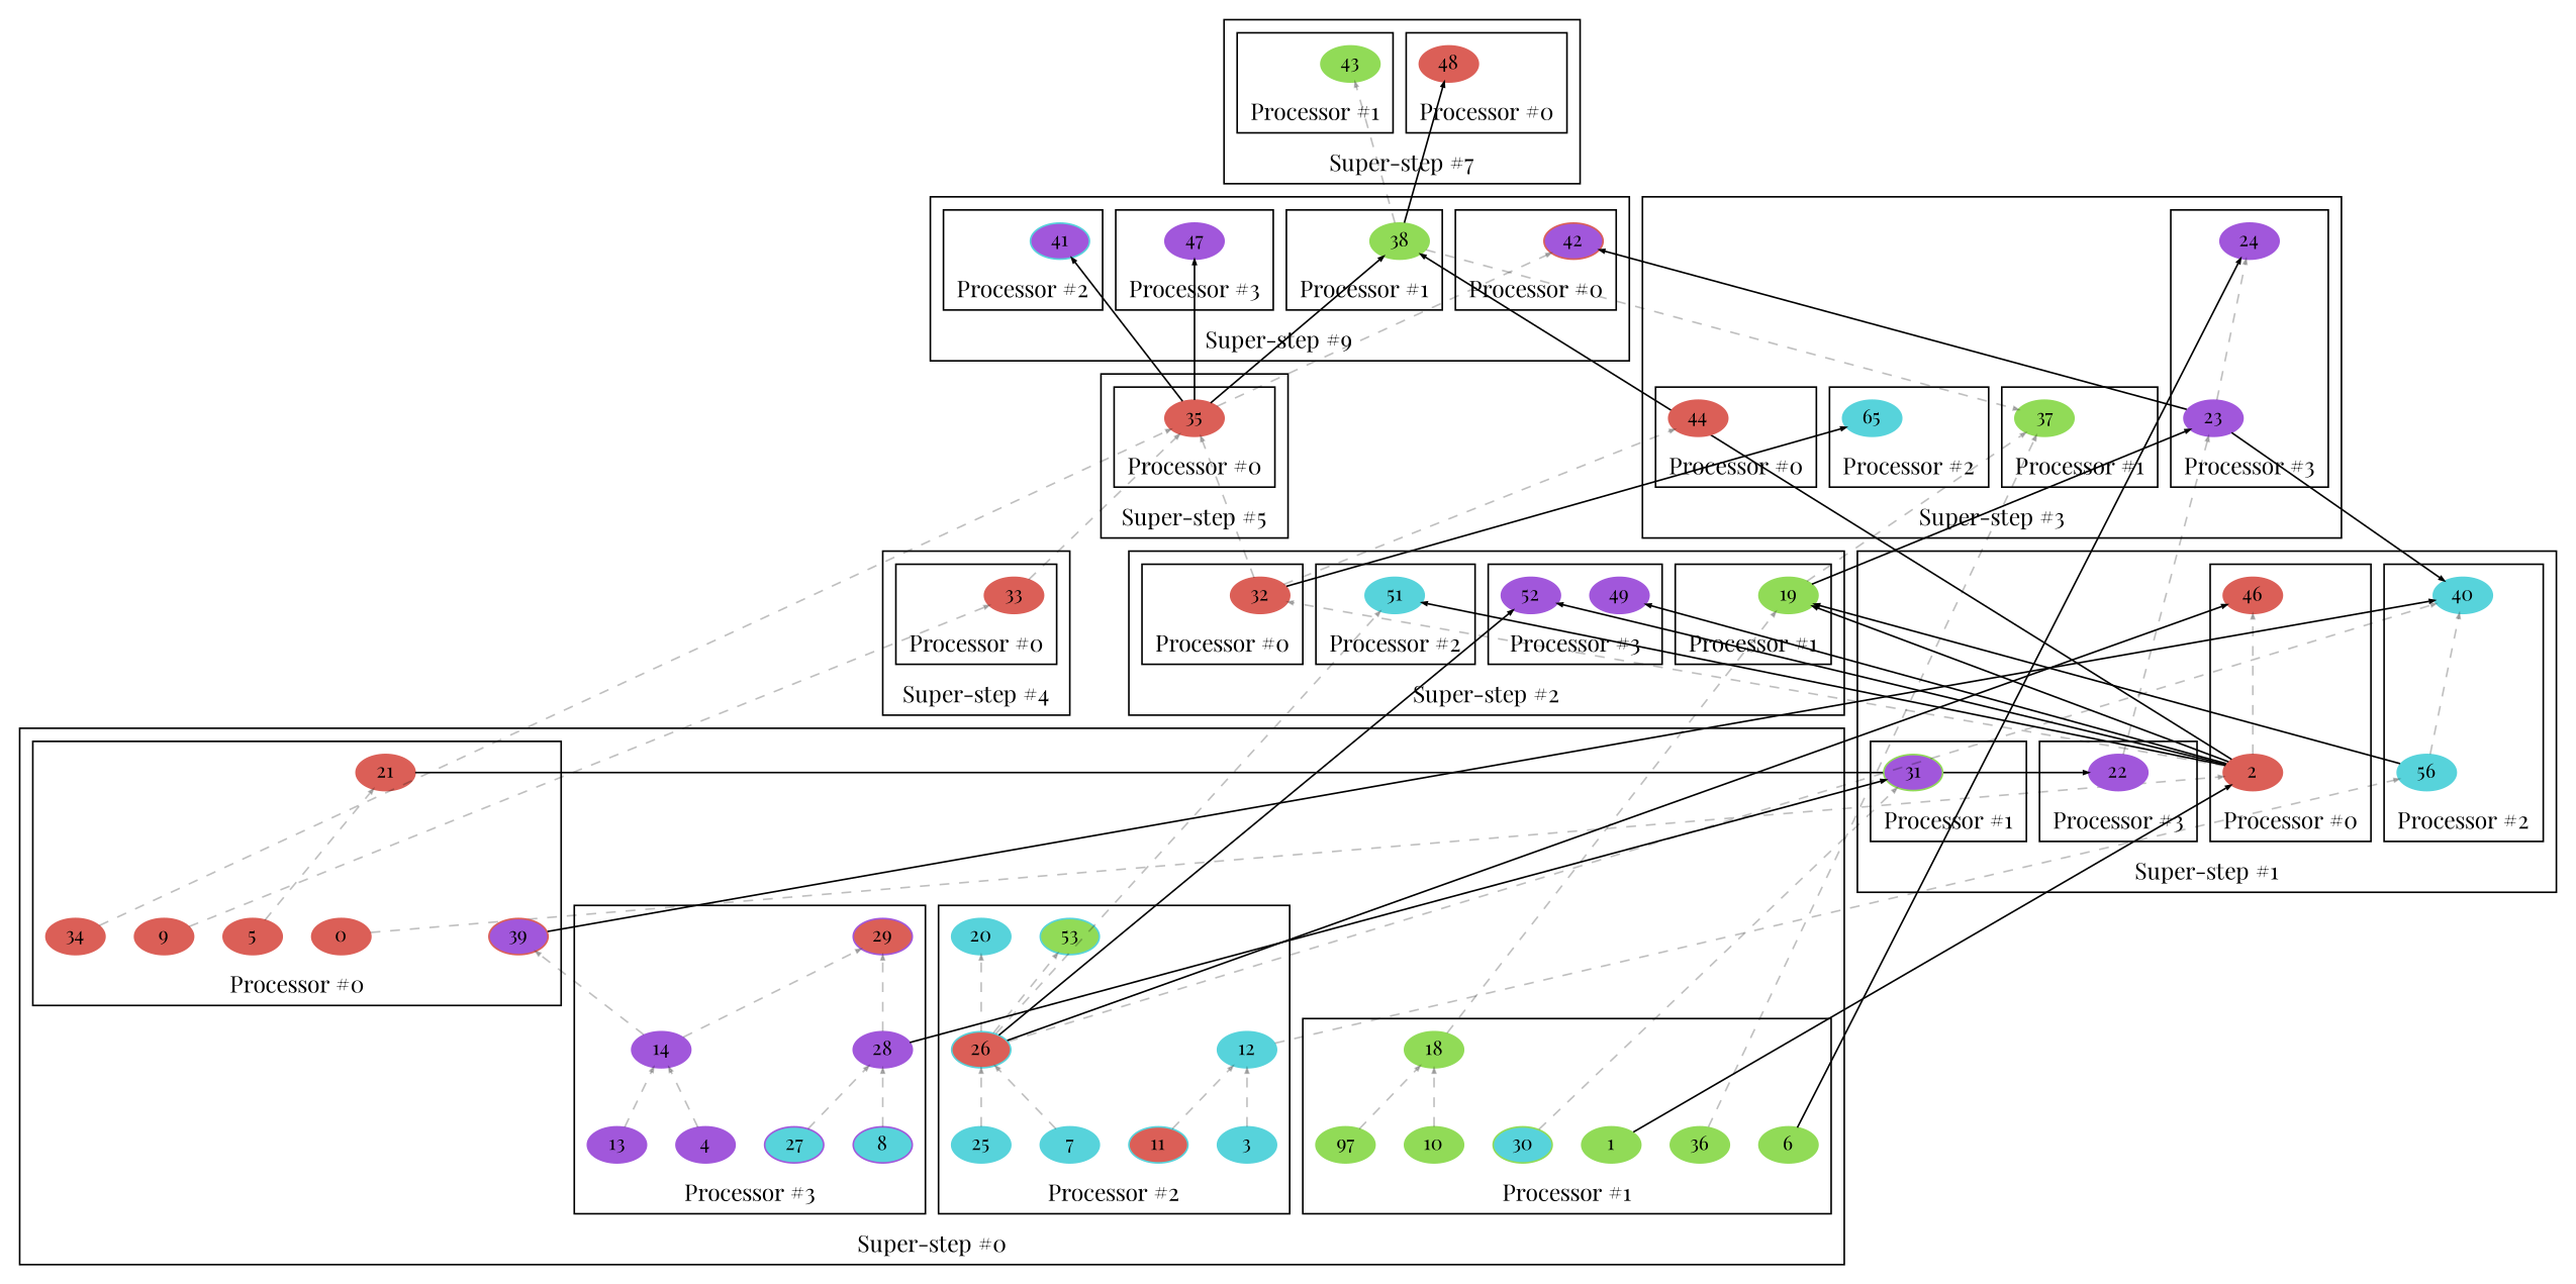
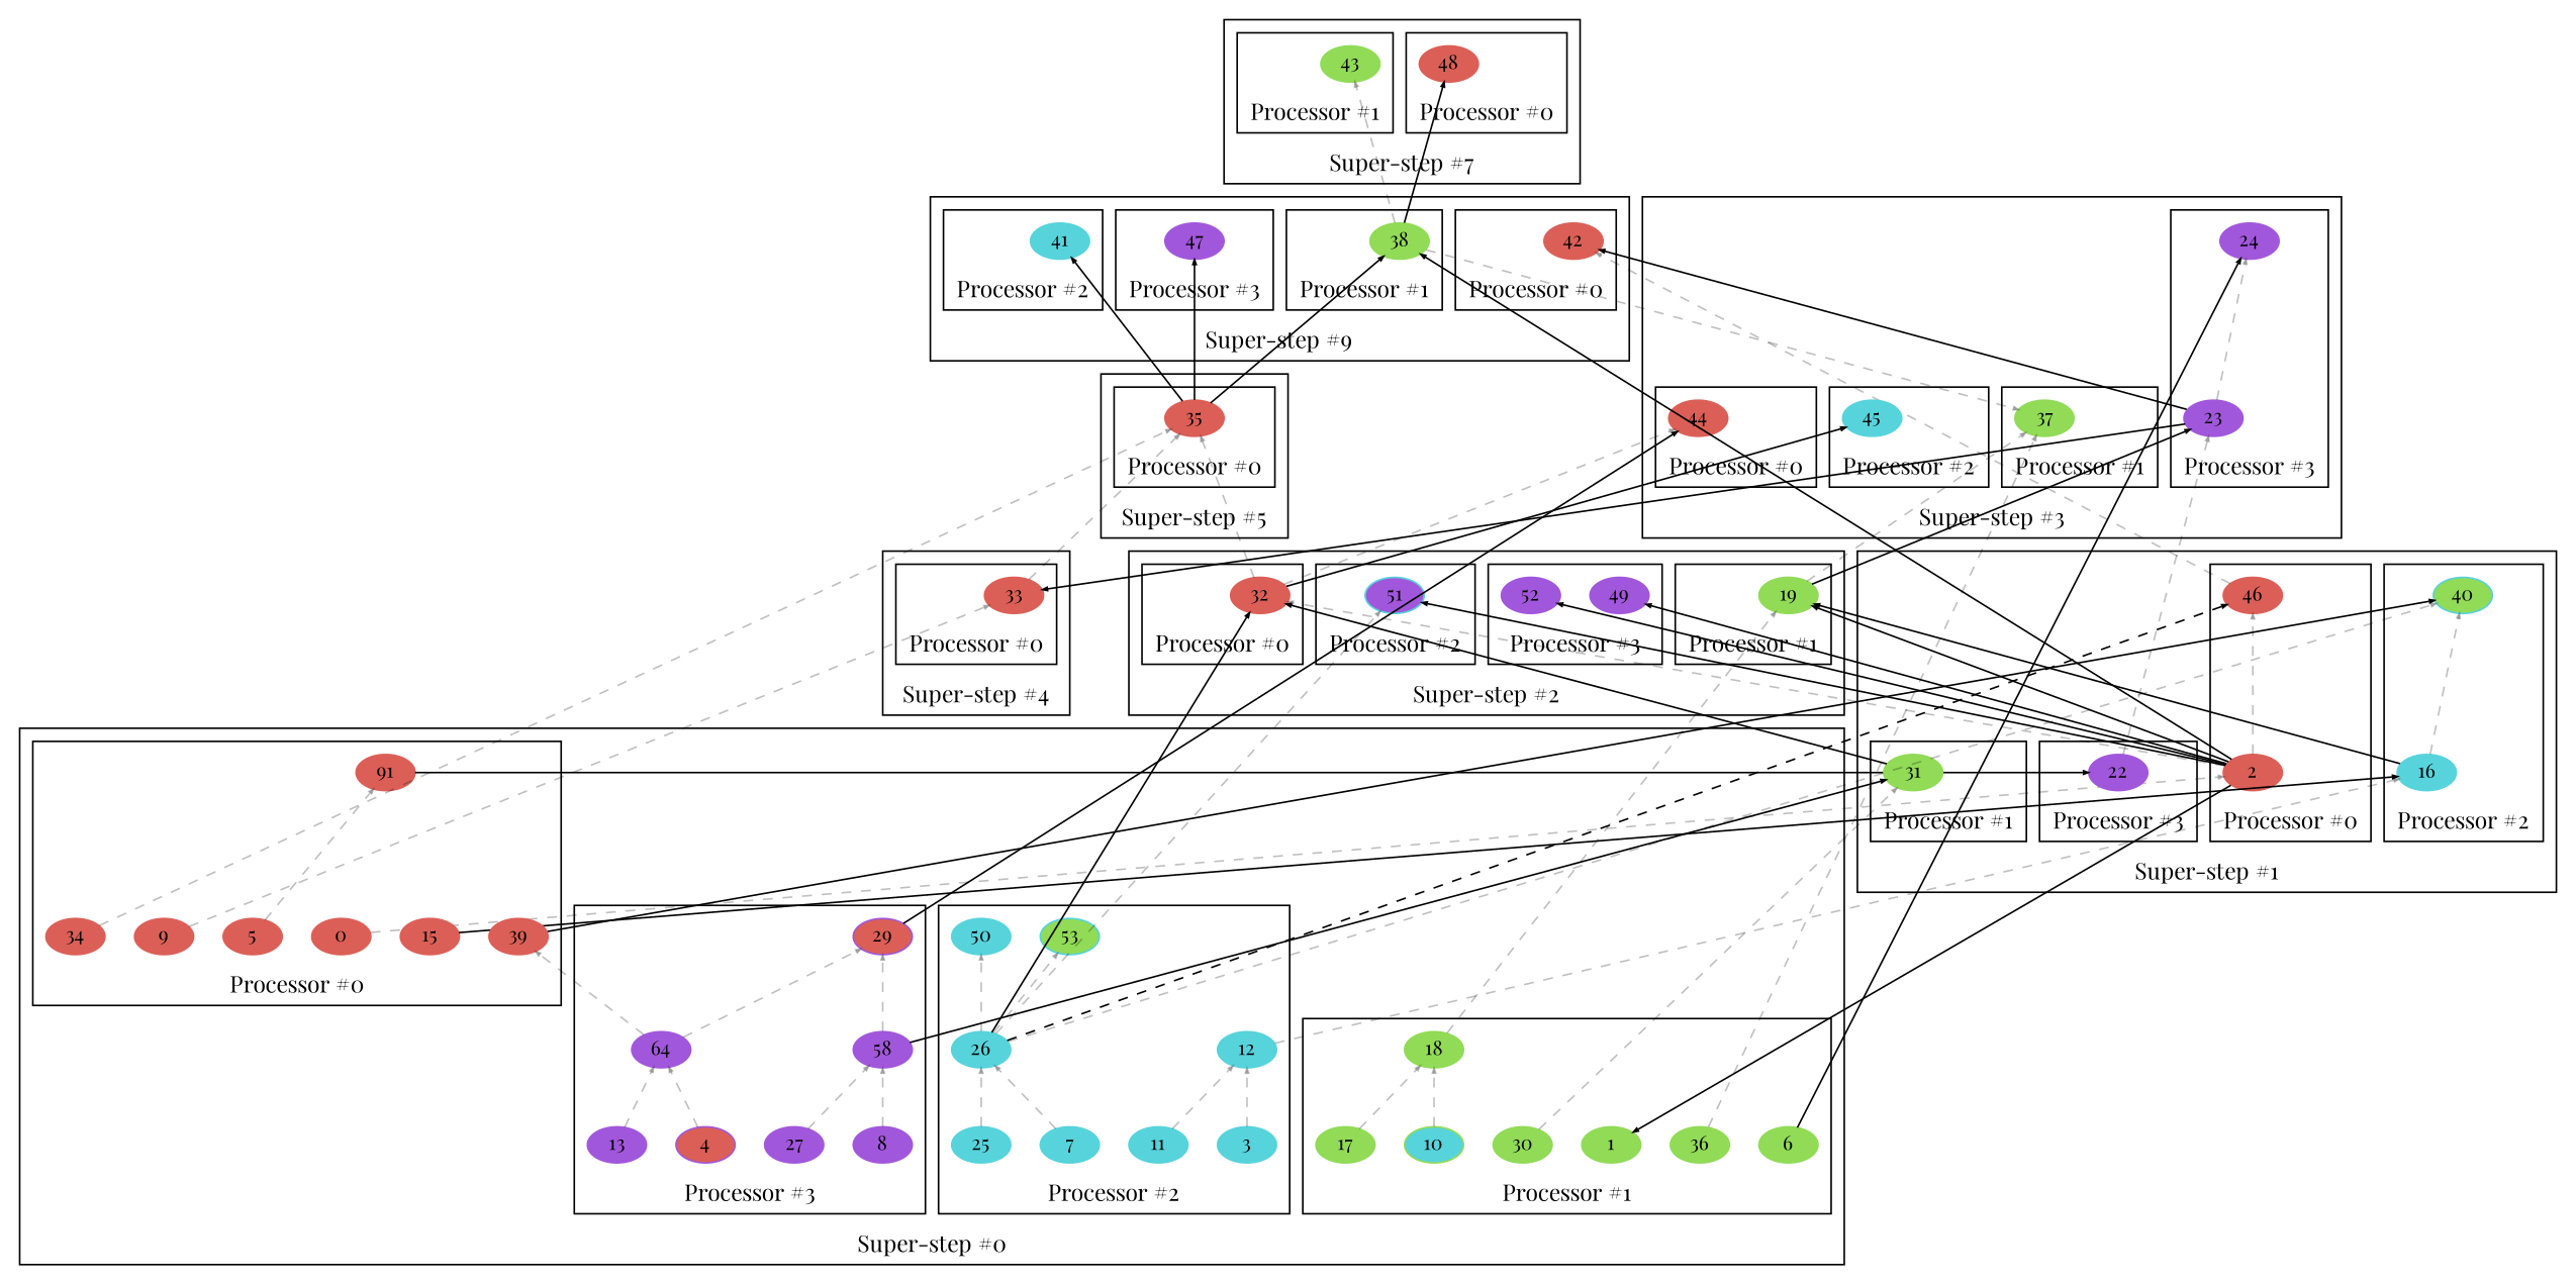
  digraph {
    compound=true
    fontname="Playfair Display"
    rank=same
    rankdir=BT
    splines=false
    node [color="#db5f57" fixedsize=true fontname="Playfair Display" fontsize=12 margin=0.05 penwidth=1.0 style=filled]
    edge [arrowsize=.3 color="#00000040" fontname="Playfair Display" style=dashed]
    0 [height=0.3 width=0.5]
    5 [height=0.3 width=0.5]
    9 [height=0.3 width=0.5]
-   21 [height=0.3 width=0.5]
+   15 [height=0.3 width=0.5]
+   21 [height=0.3 width=0.5 label=91]
    34 [height=0.3 width=0.5]
-   39 [height=0.3 width=0.5 fillcolor="#a157db"]
+   39 [height=0.3 width=0.5]
    1 [color="#91db57" height=0.3 width=0.5]
    6 [color="#91db57" height=0.3 width=0.5]
-   10 [color="#91db57" height=0.3 width=0.5]
-   17 [color="#91db57" height=0.3 width=0.5 label=97]
+   10 [color="#91db57" height=0.3 width=0.5 fillcolor="#57d3db"]
+   17 [color="#91db57" height=0.3 width=0.5]
    18 [color="#91db57" height=0.3 width=0.5]
-   30 [color="#91db57" height=0.3 width=0.5 fillcolor="#57d3db"]
+   30 [color="#91db57" height=0.3 width=0.5]
    36 [color="#91db57" height=0.3 width=0.5]
    3 [color="#57d3db" height=0.3 width=0.5]
    7 [color="#57d3db" height=0.3 width=0.5]
-   11 [color="#57d3db" height=0.3 width=0.5 fillcolor="#db5f57"]
+   11 [color="#57d3db" height=0.3 width=0.5]
    12 [color="#57d3db" height=0.3 width=0.5]
    25 [color="#57d3db" height=0.3 width=0.5]
-   26 [color="#57d3db" height=0.3 width=0.5 fillcolor="#db5f57"]
-   50 [color="#57d3db" height=0.3 width=0.5 label=20]
+   26 [color="#57d3db" height=0.3 width=0.5]
+   50 [color="#57d3db" height=0.3 width=0.5]
    53 [color="#57d3db" fillcolor="#91db57" height=0.3 width=0.5]
-   4 [color="#a157db" height=0.3 width=0.5]
-   8 [color="#a157db" height=0.3 width=0.5 fillcolor="#57d3db"]
+   4 [color="#a157db" height=0.3 width=0.5 fillcolor="#db5f57"]
+   8 [color="#a157db" height=0.3 width=0.5]
    13 [color="#a157db" height=0.3 width=0.5]
-   14 [color="#a157db" height=0.3 width=0.5]
-   27 [color="#a157db" height=0.3 width=0.5 fillcolor="#57d3db"]
-   28 [color="#a157db" height=0.3 width=0.5]
+   14 [color="#a157db" height=0.3 width=0.5 label=64]
+   27 [color="#a157db" height=0.3 width=0.5]
+   28 [color="#a157db" height=0.3 width=0.5 label=58]
    29 [color="#a157db" fillcolor="#db5f57" height=0.3 width=0.5]
    2 [height=0.3 width=0.5]
    46 [height=0.3 width=0.5]
-   31 [color="#91db57" height=0.3 width=0.5 fillcolor="#a157db"]
-   16 [color="#57d3db" height=0.3 width=0.5 label=56]
-   40 [color="#57d3db" height=0.3 width=0.5]
+   31 [color="#91db57" height=0.3 width=0.5]
+   16 [color="#57d3db" height=0.3 width=0.5]
+   40 [color="#57d3db" height=0.3 width=0.5 fillcolor="#91db57"]
    22 [color="#a157db" height=0.3 width=0.5]
    32 [height=0.3 width=0.5]
    19 [color="#91db57" height=0.3 width=0.5]
-   51 [color="#57d3db" height=0.3 width=0.5]
+   51 [color="#57d3db" height=0.3 width=0.5 fillcolor="#a157db"]
    49 [color="#a157db" height=0.3 width=0.5]
    52 [color="#a157db" height=0.3 width=0.5]
    44 [height=0.3 width=0.5]
    37 [color="#91db57" height=0.3 width=0.5]
-   45 [color="#57d3db" height=0.3 width=0.5 label=65]
+   45 [color="#57d3db" height=0.3 width=0.5]
    23 [color="#a157db" height=0.3 width=0.5]
    24 [color="#a157db" height=0.3 width=0.5]
    48 [height=0.3 width=0.5]
    43 [color="#91db57" height=0.3 width=0.5]
    33 [height=0.3 width=0.5]
    35 [height=0.3 width=0.5]
    47 [color="#a157db" height=0.3 width=0.5]
-   42 [height=0.3 width=0.5 fillcolor="#a157db"]
+   42 [height=0.3 width=0.5]
    38 [color="#91db57" height=0.3 width=0.5]
-   41 [color="#57d3db" height=0.3 width=0.5 fillcolor="#a157db"]
+   41 [color="#57d3db" height=0.3 width=0.5]
    subgraph cluster_1 {
      label="Super-step #0"
      subgraph cluster_2 {
        label="Processor #0"
        rankdir=LR
        0
        5
        9
+       15
        21
        34
        39
      }
      subgraph cluster_3 {
        label="Processor #1"
        rankdir=LR
        1
        6
        10
        17
        18
        30
        36
      }
      subgraph cluster_4 {
        label="Processor #2"
        rankdir=LR
        3
        7
        11
        12
        25
        26
        50
        53
      }
      subgraph cluster_5 {
        label="Processor #3"
        rankdir=LR
        4
        8
        13
        14
        27
        28
        29
      }
    }
    subgraph cluster_6 {
      label="Super-step #1"
      subgraph cluster_7 {
        label="Processor #0"
        rankdir=LR
        2
        46
      }
      subgraph cluster_8 {
        label="Processor #1"
        rankdir=LR
        31
      }
      subgraph cluster_9 {
        label="Processor #2"
        rankdir=LR
        16
        40
      }
      subgraph cluster_10 {
        label="Processor #3"
        rankdir=LR
        22
      }
    }
    subgraph cluster_11 {
      label="Super-step #2"
      subgraph cluster_12 {
        label="Processor #0"
        rankdir=LR
        32
      }
      subgraph cluster_13 {
        label="Processor #1"
        rankdir=LR
        19
      }
      subgraph cluster_14 {
        label="Processor #2"
        rankdir=LR
        51
      }
      subgraph cluster_15 {
        label="Processor #3"
        rankdir=LR
        49
        52
      }
    }
    subgraph cluster_16 {
      label="Super-step #3"
      subgraph cluster_17 {
        label="Processor #0"
        rankdir=LR
        44
      }
      subgraph cluster_18 {
        label="Processor #1"
        rankdir=LR
        37
      }
      subgraph cluster_19 {
        label="Processor #2"
        rankdir=LR
        45
      }
      subgraph cluster_20 {
        label="Processor #3"
        rankdir=LR
        23
        24
      }
    }
    subgraph cluster_21 {
      label="Super-step #7"
      subgraph cluster_22 {
        label="Processor #0"
        rankdir=LR
        48
      }
      subgraph cluster_23 {
        label="Processor #1"
        rankdir=LR
        43
      }
    }
    subgraph cluster_24 {
      label="Super-step #4"
      subgraph cluster_25 {
        label="Processor #0"
        rankdir=LR
        33
      }
    }
    subgraph cluster_26 {
      label="Super-step #5"
      subgraph cluster_27 {
        label="Processor #0"
        rankdir=LR
        35
      }
    }
    subgraph cluster_28 {
      label="Super-step #9"
      subgraph cluster_29 {
        label="Processor #3"
        rankdir=LR
        47
      }
      subgraph cluster_30 {
        label="Processor #0"
        rankdir=LR
        42
      }
      subgraph cluster_31 {
        label="Processor #1"
        rankdir=LR
        38
      }
      subgraph cluster_32 {
        label="Processor #2"
        rankdir=LR
        41
      }
    }
    0 -> 2
    5 -> 21
    9 -> 33
+   15 -> 16 [color=black penwidth=1 style=solid]
    21 -> 22 [color=black penwidth=1 style=solid]
    34 -> 35
    39 -> 40 [color=black penwidth=1 style=solid]
-   1 -> 2 [color=black penwidth=1 style=solid]
+   2 -> 1 [color=black penwidth=1 style=solid]
    6 -> 24 [color=black penwidth=1 style=solid]
    10 -> 18
    17 -> 18
    18 -> 19
    30 -> 31
    36 -> 37
    3 -> 12
    7 -> 26
    11 -> 12
    12 -> 16
    25 -> 26
    26 -> 50
    26 -> 53
-   26 -> 46 [color=black penwidth=1 style=solid]
+   26 -> 46 [color=black penwidth=1]
    26 -> 40
-   26 -> 52 [color=black penwidth=1 style=solid]
+   26 -> 32 [color=black penwidth=1 style=solid]
    26 -> 51
    4 -> 14
    8 -> 28
    13 -> 14
    14 -> 39
    14 -> 29
    27 -> 28
    28 -> 29
    28 -> 31 [color=black penwidth=1 style=solid]
+   29 -> 44 [color=black penwidth=1 style=solid]
    2 -> 46
    2 -> 32
    2 -> 19 [color=black penwidth=1 style=solid]
    2 -> 51 [color=black penwidth=1 style=solid]
    2 -> 49 [color=black penwidth=1 style=solid]
    2 -> 52 [color=black penwidth=1 style=solid]
    2 -> 38 [color=black penwidth=1 style=solid]
+   31 -> 32 [color=black penwidth=1 style=solid]
    16 -> 40
    16 -> 19 [color=black penwidth=1 style=solid]
    22 -> 23
    32 -> 44
    32 -> 45 [color=black penwidth=1 style=solid]
    32 -> 35
    19 -> 37
    19 -> 23 [color=black penwidth=1 style=solid]
    23 -> 24
-   23 -> 40 [color=black penwidth=1 style=solid]
+   23 -> 33 [color=black penwidth=1 style=solid]
    23 -> 42 [color=black penwidth=1 style=solid]
    33 -> 35
    35 -> 47 [color=black penwidth=1 style=solid]
-   35 -> 42
+   46 -> 42
    35 -> 38 [color=black penwidth=1 style=solid]
    35 -> 41 [color=black penwidth=1 style=solid]
    38 -> 37
    38 -> 48 [color=black penwidth=1 style=solid]
    38 -> 43
  }
